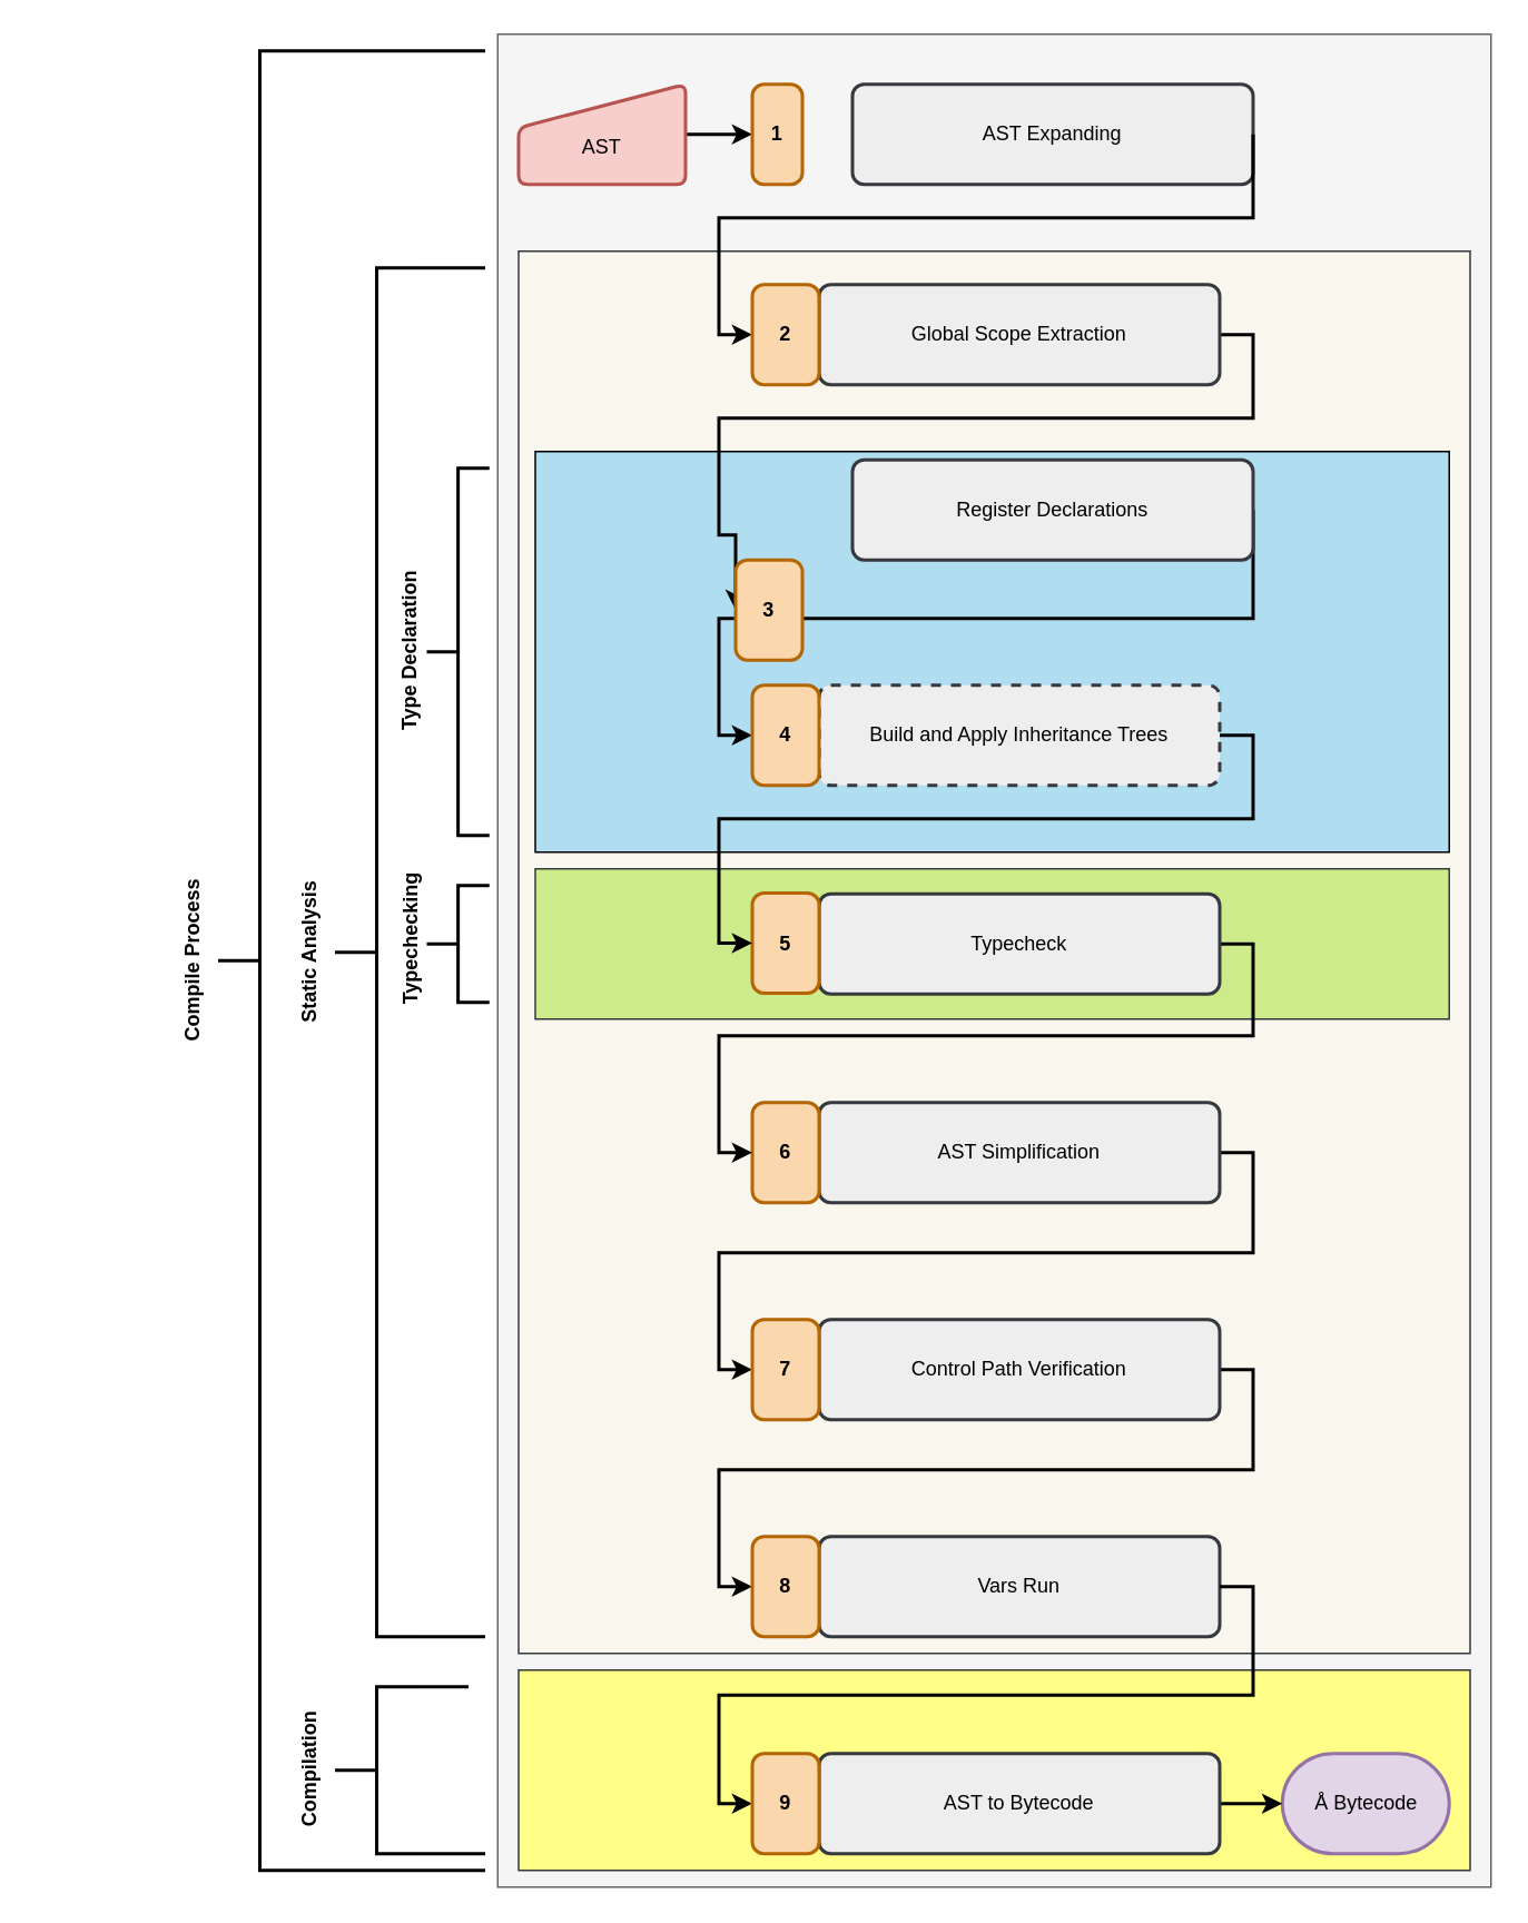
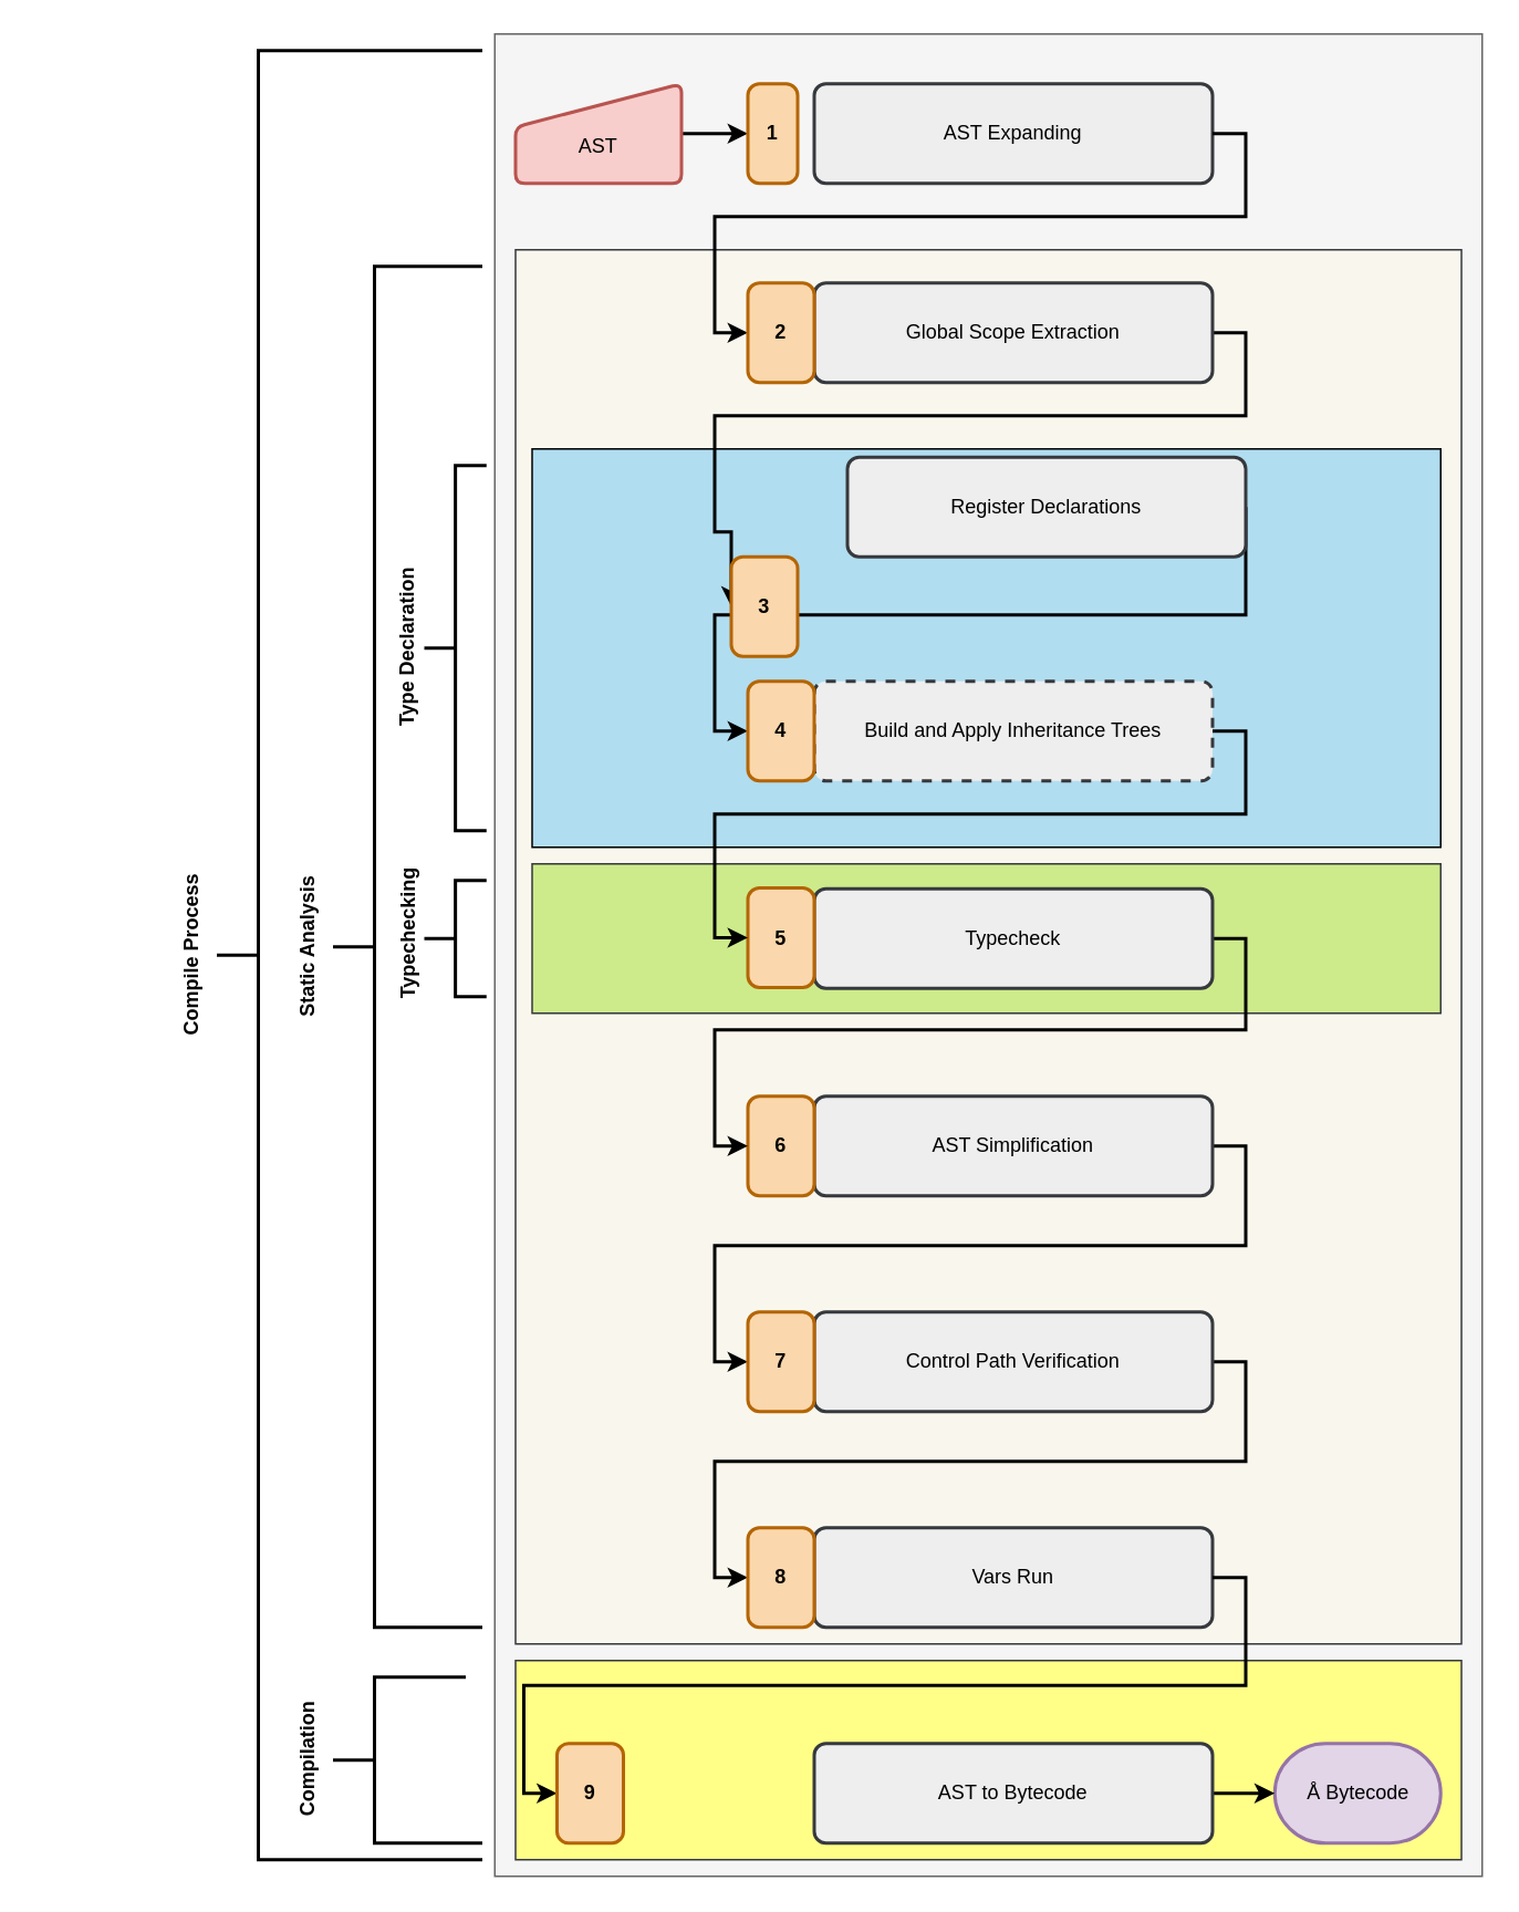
  <mxCell id="0" />
  <mxCell id="1" parent="0" />
  <mxCell id="2" value="" style="rounded=0;whiteSpace=wrap;html=1;fillColor=#f5f5f5;strokeColor=#666666;fontColor=#333333;" parent="1" vertex="1"><mxGeometry x="297.5" y="20" width="595" height="1110" as="geometry" /></mxCell>
  <mxCell id="3" value="" style="rounded=0;whiteSpace=wrap;html=1;fillColor=#f9f7ed;strokeColor=#36393d;" parent="1" vertex="1"><mxGeometry x="310" y="150" width="570" height="840" as="geometry" /></mxCell>
  <mxCell id="4" style="edgeStyle=orthogonalEdgeStyle;rounded=0;orthogonalLoop=1;jettySize=auto;html=1;exitX=1;exitY=0.5;exitDx=0;exitDy=0;entryX=0;entryY=0.5;entryDx=0;entryDy=0;strokeWidth=2;" parent="1" source="5" target="11" edge="1"><mxGeometry relative="1" as="geometry" /></mxCell>
  <mxCell id="5" value="&lt;br&gt;AST" style="html=1;strokeWidth=2;shape=manualInput;whiteSpace=wrap;rounded=1;size=26;arcSize=11;fillColor=#f8cecc;strokeColor=#b85450;" parent="1" vertex="1"><mxGeometry x="310" y="50" width="100" height="60" as="geometry" /></mxCell>
- <mxCell id="6" value="AST Expanding" style="rounded=1;whiteSpace=wrap;html=1;absoluteArcSize=1;arcSize=14;strokeWidth=2;align=center;fillColor=#eeeeee;strokeColor=#36393d;" parent="1" vertex="1"><mxGeometry x="510" y="50" width="240" height="60" as="geometry" /></mxCell>
+ <mxCell id="6" value="AST Expanding" style="rounded=1;whiteSpace=wrap;html=1;absoluteArcSize=1;arcSize=14;strokeWidth=2;align=center;fillColor=#eeeeee;strokeColor=#36393d;" parent="1" vertex="1"><mxGeometry x="490" y="50" width="240" height="60" as="geometry" /></mxCell>
  <mxCell id="7" style="edgeStyle=orthogonalEdgeStyle;rounded=0;orthogonalLoop=1;jettySize=auto;html=1;exitX=1;exitY=0.5;exitDx=0;exitDy=0;entryX=0;entryY=0.5;entryDx=0;entryDy=0;strokeWidth=2;" parent="1" source="8" target="13" edge="1"><mxGeometry relative="1" as="geometry"><Array as="points"><mxPoint x="750" y="690" /><mxPoint x="750" y="750" /><mxPoint x="430" y="750" /><mxPoint x="430" y="820" /></Array></mxGeometry></mxCell>
  <mxCell id="8" value="AST Simplification" style="rounded=1;whiteSpace=wrap;html=1;absoluteArcSize=1;arcSize=14;strokeWidth=2;fillColor=#eeeeee;strokeColor=#36393d;" parent="1" vertex="1"><mxGeometry x="490" y="660" width="240" height="60" as="geometry" /></mxCell>
  <mxCell id="9" style="edgeStyle=orthogonalEdgeStyle;rounded=0;orthogonalLoop=1;jettySize=auto;html=1;exitX=1;exitY=0.5;exitDx=0;exitDy=0;entryX=0;entryY=0.5;entryDx=0;entryDy=0;strokeWidth=2;" parent="1" source="10" target="29" edge="1"><mxGeometry relative="1" as="geometry"><Array as="points"><mxPoint x="750" y="820" /><mxPoint x="750" y="880" /><mxPoint x="430" y="880" /><mxPoint x="430" y="950" /></Array></mxGeometry></mxCell>
  <mxCell id="10" value="Control Path Verification" style="rounded=1;whiteSpace=wrap;html=1;absoluteArcSize=1;arcSize=14;strokeWidth=2;fillColor=#eeeeee;strokeColor=#36393d;" parent="1" vertex="1"><mxGeometry x="490" y="790" width="240" height="60" as="geometry" /></mxCell>
  <mxCell id="11" value="1" style="rounded=1;whiteSpace=wrap;html=1;absoluteArcSize=1;arcSize=14;strokeWidth=2;fontStyle=1;fillColor=#fad7ac;strokeColor=#b46504;" parent="1" vertex="1"><mxGeometry x="450" y="50" width="30" height="60" as="geometry" /></mxCell>
  <mxCell id="12" value="6" style="rounded=1;whiteSpace=wrap;html=1;absoluteArcSize=1;arcSize=14;strokeWidth=2;fontStyle=1;fillColor=#fad7ac;strokeColor=#b46504;" parent="1" vertex="1"><mxGeometry x="450" y="660" width="40" height="60" as="geometry" /></mxCell>
  <mxCell id="13" value="7" style="rounded=1;whiteSpace=wrap;html=1;absoluteArcSize=1;arcSize=14;strokeWidth=2;fontStyle=1;fillColor=#fad7ac;strokeColor=#b46504;" parent="1" vertex="1"><mxGeometry x="450" y="790" width="40" height="60" as="geometry" /></mxCell>
  <mxCell id="14" value="" style="strokeWidth=2;html=1;shape=mxgraph.flowchart.annotation_2;align=left;labelPosition=right;pointerEvents=1;" parent="1" vertex="1"><mxGeometry x="130" y="30" width="50" height="1090" as="geometry" /></mxCell>
  <mxCell id="15" value="Compile Process" style="text;html=1;strokeColor=none;fillColor=none;align=center;verticalAlign=middle;whiteSpace=wrap;rounded=0;rotation=-90;fontStyle=1" parent="1" vertex="1"><mxGeometry x="20" y="565" width="190" height="20" as="geometry" /></mxCell>
  <mxCell id="16" value="" style="endArrow=none;html=1;strokeWidth=2;exitX=1;exitY=1;exitDx=0;exitDy=0;exitPerimeter=0;" parent="1" source="14" edge="1"><mxGeometry width="50" height="50" relative="1" as="geometry"><mxPoint x="210" y="840" as="sourcePoint" /><mxPoint x="290" y="1120" as="targetPoint" /></mxGeometry></mxCell>
  <mxCell id="17" value="" style="endArrow=none;html=1;strokeWidth=2;exitX=1;exitY=0;exitDx=0;exitDy=0;exitPerimeter=0;" parent="1" source="14" edge="1"><mxGeometry width="50" height="50" relative="1" as="geometry"><mxPoint x="210" y="150" as="sourcePoint" /><mxPoint x="290" y="30" as="targetPoint" /></mxGeometry></mxCell>
  <mxCell id="18" value="" style="strokeWidth=2;html=1;shape=mxgraph.flowchart.annotation_2;align=left;labelPosition=right;pointerEvents=1;" parent="1" vertex="1"><mxGeometry x="200" y="160" width="50" height="820" as="geometry" /></mxCell>
  <mxCell id="19" value="Static Analysis" style="text;html=1;strokeColor=none;fillColor=none;align=center;verticalAlign=middle;whiteSpace=wrap;rounded=0;rotation=-90;fontStyle=1" parent="1" vertex="1"><mxGeometry y="560" width="190" height="20" as="geometry" x="90" /></mxCell>
  <mxCell id="20" value="" style="rounded=0;whiteSpace=wrap;html=1;fillColor=#cdeb8b;strokeColor=#36393d;" parent="1" vertex="1"><mxGeometry x="320" y="520" width="547.5" height="90" as="geometry" /></mxCell>
  <mxCell id="21" style="edgeStyle=orthogonalEdgeStyle;rounded=0;orthogonalLoop=1;jettySize=auto;html=1;exitX=1;exitY=0.5;exitDx=0;exitDy=0;entryX=0;entryY=0.5;entryDx=0;entryDy=0;strokeWidth=2;" parent="1" source="22" target="12" edge="1"><mxGeometry relative="1" as="geometry"><Array as="points"><mxPoint x="750" y="565" /><mxPoint x="750" y="620" /><mxPoint x="430" y="620" /><mxPoint x="430" y="690" /></Array></mxGeometry></mxCell>
  <mxCell id="22" value="Typecheck" style="rounded=1;whiteSpace=wrap;html=1;absoluteArcSize=1;arcSize=14;strokeWidth=2;fillColor=#eeeeee;strokeColor=#36393d;" parent="1" vertex="1"><mxGeometry x="490" y="535" width="240" height="60" as="geometry" /></mxCell>
  <mxCell id="23" value="5" style="rounded=1;whiteSpace=wrap;html=1;absoluteArcSize=1;arcSize=14;strokeWidth=2;fontStyle=1;fillColor=#fad7ac;strokeColor=#b46504;" parent="1" vertex="1"><mxGeometry x="450" y="534.5" width="40" height="60" as="geometry" /></mxCell>
  <mxCell id="24" value="" style="strokeWidth=2;html=1;shape=mxgraph.flowchart.annotation_2;align=left;labelPosition=right;pointerEvents=1;" parent="1" vertex="1"><mxGeometry x="255" y="530" width="37.5" height="70" as="geometry" /></mxCell>
  <mxCell id="25" value="Typechecking" style="text;html=1;strokeColor=none;fillColor=none;align=center;verticalAlign=middle;whiteSpace=wrap;rounded=0;rotation=-90;fontStyle=1" parent="1" vertex="1"><mxGeometry x="197.5" y="552.5" width="95" height="20" as="geometry" /></mxCell>
  <mxCell id="26" value="" style="endArrow=none;html=1;strokeWidth=2;exitX=1;exitY=0;exitDx=0;exitDy=0;exitPerimeter=0;" parent="1" source="18" edge="1"><mxGeometry width="50" height="50" relative="1" as="geometry"><mxPoint x="200" y="140" as="sourcePoint" /><mxPoint x="290" y="160" as="targetPoint" /></mxGeometry></mxCell>
  <mxCell id="27" value="" style="endArrow=none;html=1;strokeWidth=2;entryX=1;entryY=1;entryDx=0;entryDy=0;entryPerimeter=0;" parent="1" target="18" edge="1"><mxGeometry width="50" height="50" relative="1" as="geometry"><mxPoint x="290" y="980" as="sourcePoint" /><mxPoint x="230" y="640" as="targetPoint" /></mxGeometry></mxCell>
  <mxCell id="28" value="Vars Run" style="rounded=1;whiteSpace=wrap;html=1;absoluteArcSize=1;arcSize=14;strokeWidth=2;fillColor=#eeeeee;strokeColor=#36393d;" parent="1" vertex="1"><mxGeometry x="490" y="920" width="240" height="60" as="geometry" /></mxCell>
  <mxCell id="29" value="8" style="rounded=1;whiteSpace=wrap;html=1;absoluteArcSize=1;arcSize=14;strokeWidth=2;fontStyle=1;fillColor=#fad7ac;strokeColor=#b46504;" parent="1" vertex="1"><mxGeometry x="450" y="920" width="40" height="60" as="geometry" /></mxCell>
  <mxCell id="30" value="" style="rounded=0;whiteSpace=wrap;html=1;fillColor=#ffff88;strokeColor=#36393d;" parent="1" vertex="1"><mxGeometry x="310" y="1000" width="570" height="120" as="geometry" /></mxCell>
  <mxCell id="31" value="Å Bytecode" style="strokeWidth=2;html=1;shape=mxgraph.flowchart.terminator;whiteSpace=wrap;fillColor=#e1d5e7;strokeColor=#9673a6;" parent="1" vertex="1"><mxGeometry x="767.5" y="1050" width="100" height="60" as="geometry" /></mxCell>
  <mxCell id="32" style="edgeStyle=orthogonalEdgeStyle;rounded=0;orthogonalLoop=1;jettySize=auto;html=1;exitX=1;exitY=0.5;exitDx=0;exitDy=0;entryX=0;entryY=0.5;entryDx=0;entryDy=0;strokeWidth=2;" parent="1" source="28" target="35" edge="1"><mxGeometry relative="1" as="geometry" /></mxCell>
  <mxCell id="33" style="edgeStyle=orthogonalEdgeStyle;rounded=0;orthogonalLoop=1;jettySize=auto;html=1;exitX=1;exitY=0.5;exitDx=0;exitDy=0;entryX=0;entryY=0.5;entryDx=0;entryDy=0;entryPerimeter=0;strokeWidth=2;" parent="1" source="34" target="31" edge="1"><mxGeometry relative="1" as="geometry" /></mxCell>
  <mxCell id="34" value="AST to Bytecode" style="rounded=1;whiteSpace=wrap;html=1;absoluteArcSize=1;arcSize=14;strokeWidth=2;fillColor=#eeeeee;strokeColor=#36393d;" parent="1" vertex="1"><mxGeometry x="490" y="1050" width="240" height="60" as="geometry" /></mxCell>
- <mxCell id="35" value="9" style="rounded=1;whiteSpace=wrap;html=1;absoluteArcSize=1;arcSize=14;strokeWidth=2;fontStyle=1;fillColor=#fad7ac;strokeColor=#b46504;" parent="1" vertex="1"><mxGeometry x="450" y="1050" width="40" height="60" as="geometry" /></mxCell>
+ <mxCell id="35" value="9" style="rounded=1;whiteSpace=wrap;html=1;absoluteArcSize=1;arcSize=14;strokeWidth=2;fontStyle=1;fillColor=#fad7ac;strokeColor=#b46504;" parent="1" vertex="1"><mxGeometry x="335" y="1050" width="40" height="60" as="geometry" /></mxCell>
  <mxCell id="36" value="" style="strokeWidth=2;html=1;shape=mxgraph.flowchart.annotation_2;align=left;labelPosition=right;pointerEvents=1;" parent="1" vertex="1"><mxGeometry x="200" y="1010" width="50" height="100" as="geometry" /></mxCell>
  <mxCell id="37" value="Compilation" style="text;html=1;strokeColor=none;fillColor=none;align=center;verticalAlign=middle;whiteSpace=wrap;rounded=0;rotation=-90;fontStyle=1" parent="1" vertex="1"><mxGeometry x="137.5" y="1050" width="95" height="20" as="geometry" /></mxCell>
  <mxCell id="38" value="" style="endArrow=none;html=1;strokeWidth=2;exitX=1;exitY=1;exitDx=0;exitDy=0;exitPerimeter=0;" parent="1" source="36" edge="1"><mxGeometry width="50" height="50" relative="1" as="geometry"><mxPoint x="200" y="840" as="sourcePoint" /><mxPoint x="290" y="1110" as="targetPoint" /></mxGeometry></mxCell>
  <mxCell id="39" value="" style="endArrow=none;html=1;strokeWidth=2;exitX=1;exitY=0;exitDx=0;exitDy=0;exitPerimeter=0;" parent="1" source="36" edge="1"><mxGeometry width="50" height="50" relative="1" as="geometry"><mxPoint x="220" y="950" as="sourcePoint" /><mxPoint x="280" y="1010" as="targetPoint" /></mxGeometry></mxCell>
  <mxCell id="40" value="" style="rounded=0;whiteSpace=wrap;html=1;fillColor=#b1ddf0;strokeColor=#000000;" parent="1" vertex="1"><mxGeometry x="320" y="270" width="547.5" height="240" as="geometry" /></mxCell>
  <mxCell id="41" style="edgeStyle=orthogonalEdgeStyle;rounded=0;orthogonalLoop=1;jettySize=auto;html=1;exitX=1;exitY=0.5;exitDx=0;exitDy=0;entryX=0;entryY=0.5;entryDx=0;entryDy=0;strokeWidth=2;" parent="1" source="6" target="48" edge="1"><mxGeometry relative="1" as="geometry"><Array as="points"><mxPoint x="750" y="80" /><mxPoint x="750" y="130" /><mxPoint x="430" y="130" /><mxPoint x="430" y="200" /></Array></mxGeometry></mxCell>
  <mxCell id="42" style="edgeStyle=orthogonalEdgeStyle;rounded=0;orthogonalLoop=1;jettySize=auto;html=1;exitX=1;exitY=0.5;exitDx=0;exitDy=0;entryX=0;entryY=0.5;entryDx=0;entryDy=0;strokeWidth=2;" parent="1" source="43" target="49" edge="1"><mxGeometry relative="1" as="geometry"><Array as="points"><mxPoint x="750" y="200" /><mxPoint x="750" y="250" /><mxPoint x="430" y="250" /><mxPoint x="430" y="320" /></Array></mxGeometry></mxCell>
  <mxCell id="43" value="Global Scope Extraction" style="rounded=1;whiteSpace=wrap;html=1;absoluteArcSize=1;arcSize=14;strokeWidth=2;fillColor=#eeeeee;strokeColor=#36393d;" parent="1" vertex="1"><mxGeometry x="490" y="170" width="240" height="60" as="geometry" /></mxCell>
  <mxCell id="44" style="edgeStyle=orthogonalEdgeStyle;rounded=0;orthogonalLoop=1;jettySize=auto;html=1;exitX=1;exitY=0.5;exitDx=0;exitDy=0;entryX=0;entryY=0.5;entryDx=0;entryDy=0;strokeWidth=2;" parent="1" source="45" target="50" edge="1"><mxGeometry relative="1" as="geometry"><Array as="points"><mxPoint x="750" y="320" /><mxPoint x="750" y="370" /><mxPoint x="430" y="370" /><mxPoint x="430" y="440" /></Array></mxGeometry></mxCell>
  <mxCell id="45" value="Register Declarations" style="rounded=1;whiteSpace=wrap;html=1;absoluteArcSize=1;arcSize=14;strokeWidth=2;fillColor=#eeeeee;strokeColor=#36393d;" parent="1" vertex="1"><mxGeometry x="510" y="275" width="240" height="60" as="geometry" /></mxCell>
  <mxCell id="46" style="edgeStyle=orthogonalEdgeStyle;rounded=0;orthogonalLoop=1;jettySize=auto;html=1;exitX=1;exitY=0.5;exitDx=0;exitDy=0;entryX=0;entryY=0.5;entryDx=0;entryDy=0;strokeWidth=2;" parent="1" source="47" target="23" edge="1"><mxGeometry relative="1" as="geometry"><Array as="points"><mxPoint x="750" y="440" /><mxPoint x="750" y="490" /><mxPoint x="430" y="490" /><mxPoint x="430" y="565" /></Array></mxGeometry></mxCell>
  <mxCell id="47" value="Build and Apply Inheritance Trees" style="rounded=1;whiteSpace=wrap;html=1;absoluteArcSize=1;arcSize=14;strokeWidth=2;fillColor=#eeeeee;strokeColor=#36393d;dashed=1;" parent="1" vertex="1"><mxGeometry x="490" y="410" width="240" height="60" as="geometry" /></mxCell>
  <mxCell id="48" value="2" style="rounded=1;whiteSpace=wrap;html=1;absoluteArcSize=1;arcSize=14;strokeWidth=2;fontStyle=1;fillColor=#fad7ac;strokeColor=#b46504;" parent="1" vertex="1"><mxGeometry x="450" y="170" width="40" height="60" as="geometry" /></mxCell>
  <mxCell id="49" value="3" style="rounded=1;whiteSpace=wrap;html=1;absoluteArcSize=1;arcSize=14;strokeWidth=2;fontStyle=1;fillColor=#fad7ac;strokeColor=#b46504;" parent="1" vertex="1"><mxGeometry x="440" y="335" width="40" height="60" as="geometry" /></mxCell>
  <mxCell id="50" value="4" style="rounded=1;whiteSpace=wrap;html=1;absoluteArcSize=1;arcSize=14;strokeWidth=2;fontStyle=1;fillColor=#fad7ac;strokeColor=#b46504;" parent="1" vertex="1"><mxGeometry x="450" y="410" width="40" height="60" as="geometry" /></mxCell>
  <mxCell id="51" value="" style="strokeWidth=2;html=1;shape=mxgraph.flowchart.annotation_2;align=left;labelPosition=right;pointerEvents=1;" parent="1" vertex="1"><mxGeometry x="255" y="280" width="37.5" height="220" as="geometry" /></mxCell>
  <mxCell id="52" value="Type Declaration" style="text;html=1;strokeColor=none;fillColor=none;align=center;verticalAlign=middle;whiteSpace=wrap;rounded=0;rotation=-90;fontStyle=1" parent="1" vertex="1"><mxGeometry x="173.75" y="380" width="142.5" height="20" as="geometry" /></mxCell>
